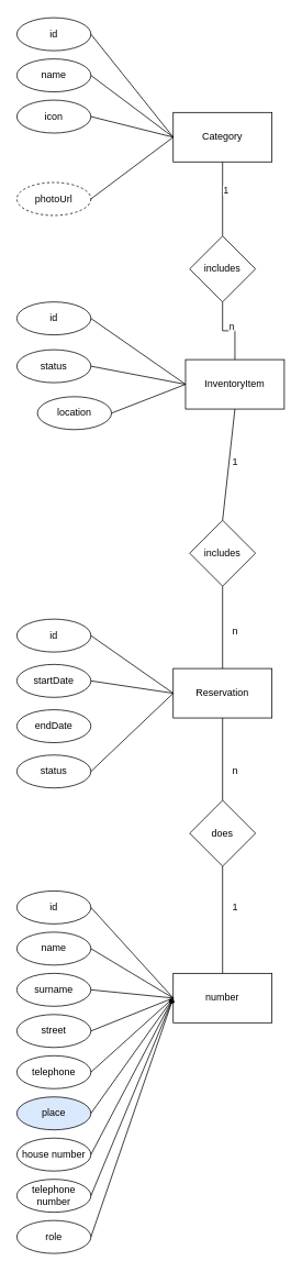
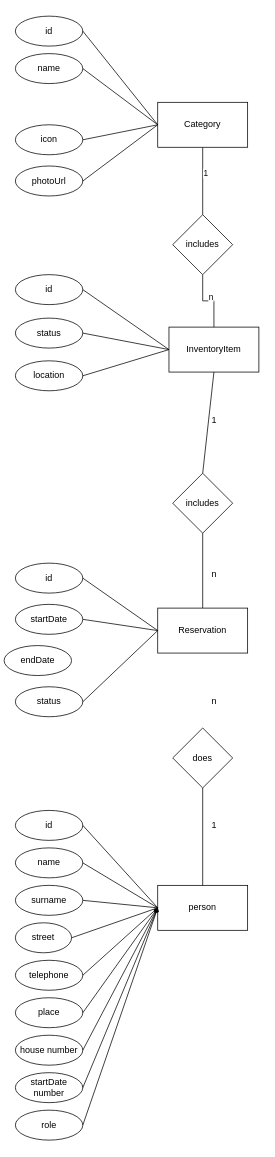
  <mxCell id="0" />
  <mxCell id="1" parent="0" />
  <mxCell id="2" value="InventoryItem" style="rounded=0;whiteSpace=wrap;html=1;" parent="1" vertex="1"><mxGeometry x="225" y="435" width="120" height="60" as="geometry" /></mxCell>
  <mxCell id="3" value="id" style="ellipse;whiteSpace=wrap;html=1;" parent="1" vertex="1"><mxGeometry x="20" y="365" width="90" height="40" as="geometry" /></mxCell>
  <mxCell id="4" value="status" style="ellipse;whiteSpace=wrap;html=1;" parent="1" vertex="1"><mxGeometry x="20" y="423" width="90" height="40" as="geometry" /></mxCell>
- <mxCell id="5" value="location" style="ellipse;whiteSpace=wrap;html=1;" parent="1" vertex="1"><mxGeometry x="45" y="480" width="90" height="40" as="geometry" /></mxCell>
+ <mxCell id="5" value="location" style="ellipse;whiteSpace=wrap;html=1;" parent="1" vertex="1"><mxGeometry x="20" y="480" width="90" height="40" as="geometry" /></mxCell>
  <mxCell id="6" value="" style="endArrow=none;html=1;rounded=0;exitX=1;exitY=0.5;exitDx=0;exitDy=0;entryX=0;entryY=0.5;entryDx=0;entryDy=0;" parent="1" source="3" target="2" edge="1"><mxGeometry width="50" height="50" relative="1" as="geometry"><mxPoint x="270" y="575" as="sourcePoint" /><mxPoint x="320" y="525" as="targetPoint" /></mxGeometry></mxCell>
  <mxCell id="7" value="" style="endArrow=none;html=1;rounded=0;exitX=1;exitY=0.5;exitDx=0;exitDy=0;entryX=0;entryY=0.5;entryDx=0;entryDy=0;" parent="1" source="4" target="2" edge="1"><mxGeometry width="50" height="50" relative="1" as="geometry"><mxPoint x="270" y="575" as="sourcePoint" /><mxPoint x="210" y="465" as="targetPoint" /></mxGeometry></mxCell>
  <mxCell id="8" value="" style="endArrow=none;html=1;rounded=0;exitX=1;exitY=0.5;exitDx=0;exitDy=0;entryX=0;entryY=0.5;entryDx=0;entryDy=0;" parent="1" source="5" target="2" edge="1"><mxGeometry width="50" height="50" relative="1" as="geometry"><mxPoint x="190" y="625" as="sourcePoint" /><mxPoint x="240" y="575" as="targetPoint" /></mxGeometry></mxCell>
  <mxCell id="9" value="Reservation" style="rounded=0;whiteSpace=wrap;html=1;" parent="1" vertex="1"><mxGeometry x="210" y="810" width="120" height="60" as="geometry" /></mxCell>
  <mxCell id="10" value="id" style="ellipse;whiteSpace=wrap;html=1;" parent="1" vertex="1"><mxGeometry x="20" y="750" width="90" height="40" as="geometry" /></mxCell>
  <mxCell id="11" value="startDate" style="ellipse;whiteSpace=wrap;html=1;" parent="1" vertex="1"><mxGeometry x="20" y="805" width="90" height="40" as="geometry" /></mxCell>
- <mxCell id="12" value="endDate" style="ellipse;whiteSpace=wrap;html=1;" parent="1" vertex="1"><mxGeometry x="20" y="860" width="90" height="40" as="geometry" /></mxCell>
+ <mxCell id="12" value="endDate" style="ellipse;whiteSpace=wrap;html=1;" parent="1" vertex="1"><mxGeometry x="5" y="860" width="90" height="40" as="geometry" /></mxCell>
  <mxCell id="13" value="status" style="ellipse;whiteSpace=wrap;html=1;" parent="1" vertex="1"><mxGeometry x="20" y="915" width="90" height="40" as="geometry" /></mxCell>
  <mxCell id="14" value="" style="endArrow=none;html=1;rounded=0;exitX=1;exitY=0.5;exitDx=0;exitDy=0;entryX=0;entryY=0.5;entryDx=0;entryDy=0;" parent="1" source="10" target="9" edge="1"><mxGeometry width="50" height="50" relative="1" as="geometry"><mxPoint x="270" y="950" as="sourcePoint" /><mxPoint x="320" y="900" as="targetPoint" /></mxGeometry></mxCell>
  <mxCell id="15" value="" style="endArrow=none;html=1;rounded=0;exitX=1;exitY=0.5;exitDx=0;exitDy=0;entryX=0;entryY=0.5;entryDx=0;entryDy=0;" parent="1" source="11" target="9" edge="1"><mxGeometry width="50" height="50" relative="1" as="geometry"><mxPoint x="270" y="990" as="sourcePoint" /><mxPoint x="210" y="880" as="targetPoint" /><Array as="points" /></mxGeometry></mxCell>
  <mxCell id="16" value="" style="endArrow=none;html=1;rounded=0;exitX=1;exitY=0.5;exitDx=0;exitDy=0;entryX=0;entryY=0.5;entryDx=0;entryDy=0;" parent="1" source="13" target="9" edge="1"><mxGeometry width="50" height="50" relative="1" as="geometry"><mxPoint x="270" y="990" as="sourcePoint" /><mxPoint x="210" y="880" as="targetPoint" /></mxGeometry></mxCell>
- <mxCell id="17" value="number" style="rounded=0;whiteSpace=wrap;html=1;" parent="1" vertex="1"><mxGeometry x="210" y="1180" width="120" height="60" as="geometry" /></mxCell>
+ <mxCell id="17" value="person" style="rounded=0;whiteSpace=wrap;html=1;" parent="1" vertex="1"><mxGeometry x="210" y="1180" width="120" height="60" as="geometry" /></mxCell>
  <mxCell id="18" value="id" style="ellipse;whiteSpace=wrap;html=1;" parent="1" vertex="1"><mxGeometry x="20" y="1080" width="90" height="40" as="geometry" /></mxCell>
  <mxCell id="19" value="name" style="ellipse;whiteSpace=wrap;html=1;" parent="1" vertex="1"><mxGeometry x="20" y="1130" width="90" height="40" as="geometry" /></mxCell>
  <mxCell id="20" value="surname" style="ellipse;whiteSpace=wrap;html=1;" parent="1" vertex="1"><mxGeometry x="20" y="1180" width="90" height="40" as="geometry" /></mxCell>
- <mxCell id="21" value="street" style="ellipse;whiteSpace=wrap;html=1;" parent="1" vertex="1"><mxGeometry x="20" y="1230" width="90" height="40" as="geometry" /></mxCell>
+ <mxCell id="21" value="street" style="ellipse;whiteSpace=wrap;html=1;" parent="1" vertex="1"><mxGeometry x="20" y="1230" width="75" height="40" as="geometry" /></mxCell>
  <mxCell id="22" value="telephone" style="ellipse;whiteSpace=wrap;html=1;" parent="1" vertex="1"><mxGeometry x="20" y="1280" width="90" height="40" as="geometry" /></mxCell>
- <mxCell id="23" value="place" style="ellipse;whiteSpace=wrap;html=1;fillColor=#dae8fc;" parent="1" vertex="1"><mxGeometry x="20" y="1330" width="90" height="40" as="geometry" /></mxCell>
+ <mxCell id="23" value="place" style="ellipse;whiteSpace=wrap;html=1;" parent="1" vertex="1"><mxGeometry x="20" y="1330" width="90" height="40" as="geometry" /></mxCell>
  <mxCell id="24" value="" style="endArrow=none;html=1;rounded=0;exitX=1;exitY=0.5;exitDx=0;exitDy=0;entryX=0;entryY=0.5;entryDx=0;entryDy=0;" parent="1" source="18" target="17" edge="1"><mxGeometry width="50" height="50" relative="1" as="geometry"><mxPoint x="270" y="1320" as="sourcePoint" /><mxPoint x="320" y="1270" as="targetPoint" /></mxGeometry></mxCell>
  <mxCell id="25" value="" style="endArrow=none;html=1;rounded=0;exitX=1;exitY=0.5;exitDx=0;exitDy=0;entryX=0;entryY=0.5;entryDx=0;entryDy=0;" parent="1" source="19" target="17" edge="1"><mxGeometry width="50" height="50" relative="1" as="geometry"><mxPoint x="270" y="1320" as="sourcePoint" /><mxPoint x="210" y="1210" as="targetPoint" /><Array as="points"><mxPoint x="160" y="1180" /></Array></mxGeometry></mxCell>
  <mxCell id="26" value="" style="endArrow=none;html=1;rounded=0;entryX=1;entryY=0.5;entryDx=0;entryDy=0;exitX=0;exitY=0.5;exitDx=0;exitDy=0;" parent="1" source="17" target="20" edge="1"><mxGeometry width="50" height="50" relative="1" as="geometry"><mxPoint x="260" y="1400" as="sourcePoint" /><mxPoint x="310" y="1350" as="targetPoint" /></mxGeometry></mxCell>
  <mxCell id="27" value="" style="endArrow=none;html=1;rounded=0;exitX=1;exitY=0.5;exitDx=0;exitDy=0;entryX=0;entryY=0.5;entryDx=0;entryDy=0;" parent="1" source="21" target="17" edge="1"><mxGeometry width="50" height="50" relative="1" as="geometry"><mxPoint x="270" y="1320" as="sourcePoint" /><mxPoint x="210" y="1210" as="targetPoint" /></mxGeometry></mxCell>
  <mxCell id="28" value="" style="endArrow=none;html=1;rounded=0;exitX=1;exitY=0.5;exitDx=0;exitDy=0;entryX=0;entryY=0.5;entryDx=0;entryDy=0;" parent="1" source="22" target="17" edge="1"><mxGeometry width="50" height="50" relative="1" as="geometry"><mxPoint x="270" y="1320" as="sourcePoint" /><mxPoint x="210" y="1210" as="targetPoint" /></mxGeometry></mxCell>
  <mxCell id="29" value="" style="endArrow=none;html=1;rounded=0;exitX=1;exitY=0.5;exitDx=0;exitDy=0;entryX=0;entryY=0.5;entryDx=0;entryDy=0;" parent="1" source="23" target="17" edge="1"><mxGeometry width="50" height="50" relative="1" as="geometry"><mxPoint x="190" y="1370" as="sourcePoint" /><mxPoint x="240" y="1320" as="targetPoint" /></mxGeometry></mxCell>
  <mxCell id="30" value="house number" style="ellipse;whiteSpace=wrap;html=1;" parent="1" vertex="1"><mxGeometry x="20" y="1380" width="90" height="40" as="geometry" /></mxCell>
- <mxCell id="31" value="telephone number" style="ellipse;whiteSpace=wrap;html=1;" parent="1" vertex="1"><mxGeometry x="20" y="1430" width="90" height="40" as="geometry" /></mxCell>
+ <mxCell id="31" value="startDate number" style="ellipse;whiteSpace=wrap;html=1;" parent="1" vertex="1"><mxGeometry x="20" y="1430" width="90" height="40" as="geometry" /></mxCell>
  <mxCell id="32" value="" style="endArrow=diamond;html=1;rounded=0;exitX=1;exitY=0.5;exitDx=0;exitDy=0;entryX=0;entryY=0.5;entryDx=0;entryDy=0;" parent="1" source="30" target="17" edge="1"><mxGeometry width="50" height="50" relative="1" as="geometry"><mxPoint x="130" y="1410" as="sourcePoint" /><mxPoint x="180" y="1360" as="targetPoint" /></mxGeometry></mxCell>
  <mxCell id="33" value="" style="endArrow=none;html=1;rounded=0;exitX=1;exitY=0.5;exitDx=0;exitDy=0;" parent="1" source="31" edge="1"><mxGeometry width="50" height="50" relative="1" as="geometry"><mxPoint x="130" y="1410" as="sourcePoint" /><mxPoint x="210" y="1210" as="targetPoint" /></mxGeometry></mxCell>
  <mxCell id="34" value="includes" style="rhombus;whiteSpace=wrap;html=1;" parent="1" vertex="1"><mxGeometry x="230" y="630" width="80" height="80" as="geometry" /></mxCell>
  <mxCell id="35" value="" style="endArrow=none;html=1;rounded=0;entryX=0.5;entryY=1;entryDx=0;entryDy=0;exitX=0.5;exitY=0;exitDx=0;exitDy=0;" parent="1" source="34" target="2" edge="1"><mxGeometry width="50" height="50" relative="1" as="geometry"><mxPoint x="270" y="605" as="sourcePoint" /><mxPoint x="365" y="645" as="targetPoint" /></mxGeometry></mxCell>
  <mxCell id="36" value="" style="endArrow=none;html=1;rounded=0;exitX=0.5;exitY=1;exitDx=0;exitDy=0;entryX=0.5;entryY=0;entryDx=0;entryDy=0;" parent="1" source="34" target="9" edge="1"><mxGeometry width="50" height="50" relative="1" as="geometry"><mxPoint x="175" y="670" as="sourcePoint" /><mxPoint x="415" y="560" as="targetPoint" /></mxGeometry></mxCell>
  <mxCell id="37" value="n" style="text;html=1;align=center;verticalAlign=middle;resizable=0;points=[];autosize=1;strokeColor=none;fillColor=none;" parent="1" vertex="1"><mxGeometry x="270" y="750" width="30" height="30" as="geometry" /></mxCell>
  <mxCell id="38" value="1" style="text;html=1;align=center;verticalAlign=middle;resizable=0;points=[];autosize=1;strokeColor=none;fillColor=none;" parent="1" vertex="1"><mxGeometry x="270" y="545" width="30" height="30" as="geometry" /></mxCell>
  <mxCell id="39" value="does" style="rhombus;whiteSpace=wrap;html=1;" parent="1" vertex="1"><mxGeometry x="230" y="970" width="80" height="80" as="geometry" /></mxCell>
- <mxCell id="40" value="" style="endArrow=none;html=1;rounded=0;exitX=0.5;exitY=0;exitDx=0;exitDy=0;entryX=0.5;entryY=1;entryDx=0;entryDy=0;" parent="1" source="39" target="9" edge="1"><mxGeometry width="50" height="50" relative="1" as="geometry"><mxPoint x="315" y="1020" as="sourcePoint" /><mxPoint x="270" y="870" as="targetPoint" /></mxGeometry></mxCell>
  <mxCell id="41" value="1" style="text;html=1;align=center;verticalAlign=middle;resizable=0;points=[];autosize=1;strokeColor=none;fillColor=none;" parent="1" vertex="1"><mxGeometry x="270" y="1085" width="30" height="30" as="geometry" /></mxCell>
  <mxCell id="42" value="n" style="text;html=1;align=center;verticalAlign=middle;resizable=0;points=[];autosize=1;strokeColor=none;fillColor=none;" parent="1" vertex="1"><mxGeometry x="270" y="920" width="30" height="30" as="geometry" /></mxCell>
  <mxCell id="43" value="" style="endArrow=none;html=1;rounded=0;exitX=0.5;exitY=1;exitDx=0;exitDy=0;entryX=0.5;entryY=0;entryDx=0;entryDy=0;" parent="1" source="39" target="17" edge="1"><mxGeometry width="50" height="50" relative="1" as="geometry"><mxPoint x="280" y="1080" as="sourcePoint" /><mxPoint x="330" y="1030" as="targetPoint" /></mxGeometry></mxCell>
  <mxCell id="44" value="" style="endArrow=none;html=1;rounded=0;exitX=1;exitY=0.5;exitDx=0;exitDy=0;" parent="1" source="45" edge="1"><mxGeometry width="50" height="50" relative="1" as="geometry"><mxPoint x="100" y="1530" as="sourcePoint" /><mxPoint x="210" y="1210" as="targetPoint" /></mxGeometry></mxCell>
  <mxCell id="45" value="role" style="ellipse;whiteSpace=wrap;html=1;" parent="1" vertex="1"><mxGeometry x="20" y="1480" width="90" height="40" as="geometry" /></mxCell>
  <mxCell id="46" style="edgeStyle=orthogonalEdgeStyle;rounded=0;orthogonalLoop=1;jettySize=auto;html=1;endArrow=none;endFill=0;" parent="1" source="50" target="2" edge="1"><mxGeometry relative="1" as="geometry" /></mxCell>
  <mxCell id="47" value="n" style="edgeLabel;html=1;align=center;verticalAlign=middle;resizable=0;points=[];" parent="46" vertex="1" connectable="0"><mxGeometry x="-0.407" y="-4" relative="1" as="geometry"><mxPoint x="14" y="4" as="offset" /></mxGeometry></mxCell>
  <mxCell id="48" value="" style="edgeStyle=orthogonalEdgeStyle;rounded=0;orthogonalLoop=1;jettySize=auto;html=1;endArrow=none;endFill=0;" parent="1" source="50" target="51" edge="1"><mxGeometry relative="1" as="geometry"><Array as="points"><mxPoint x="270" y="230" /><mxPoint x="270" y="230" /></Array></mxGeometry></mxCell>
  <mxCell id="49" value="1" style="edgeLabel;html=1;align=center;verticalAlign=middle;resizable=0;points=[];" parent="48" vertex="1" connectable="0"><mxGeometry x="0.233" y="-3" relative="1" as="geometry"><mxPoint y="-1" as="offset" /></mxGeometry></mxCell>
  <mxCell id="50" value="includes" style="rhombus;whiteSpace=wrap;html=1;rounded=0;" parent="1" vertex="1"><mxGeometry x="230" y="285" width="80" height="80" as="geometry" /></mxCell>
  <mxCell id="51" value="Category" style="whiteSpace=wrap;html=1;rounded=0;" parent="1" vertex="1"><mxGeometry x="210" y="135" width="120" height="60" as="geometry" /></mxCell>
  <mxCell id="52" value="id" style="ellipse;whiteSpace=wrap;html=1;" parent="1" vertex="1"><mxGeometry x="20" y="20" width="90" height="40" as="geometry" /></mxCell>
  <mxCell id="53" value="name" style="ellipse;whiteSpace=wrap;html=1;" parent="1" vertex="1"><mxGeometry x="20" y="70" width="90" height="40" as="geometry" /></mxCell>
- <mxCell id="54" value="icon" style="ellipse;whiteSpace=wrap;html=1;" parent="1" vertex="1"><mxGeometry x="20" y="120" width="90" height="40" as="geometry" /></mxCell>
+ <mxCell id="54" value="icon" style="ellipse;whiteSpace=wrap;html=1;" parent="1" vertex="1"><mxGeometry x="20" y="165" width="90" height="40" as="geometry" /></mxCell>
  <mxCell id="55" value="" style="endArrow=none;html=1;rounded=0;exitX=1;exitY=0.5;exitDx=0;exitDy=0;entryX=0;entryY=0.5;entryDx=0;entryDy=0;" parent="1" source="52" target="51" edge="1"><mxGeometry width="50" height="50" relative="1" as="geometry"><mxPoint x="110" y="0" as="sourcePoint" /><mxPoint x="210" y="110" as="targetPoint" /></mxGeometry></mxCell>
  <mxCell id="56" value="" style="endArrow=none;html=1;rounded=0;exitX=1;exitY=0.5;exitDx=0;exitDy=0;entryX=0;entryY=0.5;entryDx=0;entryDy=0;" parent="1" source="53" target="51" edge="1"><mxGeometry width="50" height="50" relative="1" as="geometry"><mxPoint x="110" y="85" as="sourcePoint" /><mxPoint x="210" y="210" as="targetPoint" /></mxGeometry></mxCell>
  <mxCell id="57" value="" style="endArrow=none;html=1;rounded=0;exitX=1;exitY=0.5;exitDx=0;exitDy=0;entryX=0;entryY=0.5;entryDx=0;entryDy=0;" parent="1" source="54" target="51" edge="1"><mxGeometry width="50" height="50" relative="1" as="geometry"><mxPoint x="130" y="60" as="sourcePoint" /><mxPoint x="230" y="185" as="targetPoint" /></mxGeometry></mxCell>
- <mxCell id="58" value="photoUrl" style="ellipse;whiteSpace=wrap;html=1;dashed=1;" parent="1" vertex="1"><mxGeometry x="20" width="90" height="40" as="geometry" y="220" /></mxCell>
+ <mxCell id="58" value="photoUrl" style="ellipse;whiteSpace=wrap;html=1;" parent="1" vertex="1"><mxGeometry x="20" width="90" height="40" as="geometry" y="220" /></mxCell>
  <mxCell id="59" value="" style="endArrow=none;html=1;rounded=0;exitX=1;exitY=0.5;exitDx=0;exitDy=0;entryX=0;entryY=0.5;entryDx=0;entryDy=0;" parent="1" source="58" target="51" edge="1"><mxGeometry width="50" height="50" relative="1" as="geometry"><mxPoint x="120" y="200" as="sourcePoint" /><mxPoint x="220" y="175" as="targetPoint" /></mxGeometry></mxCell>
